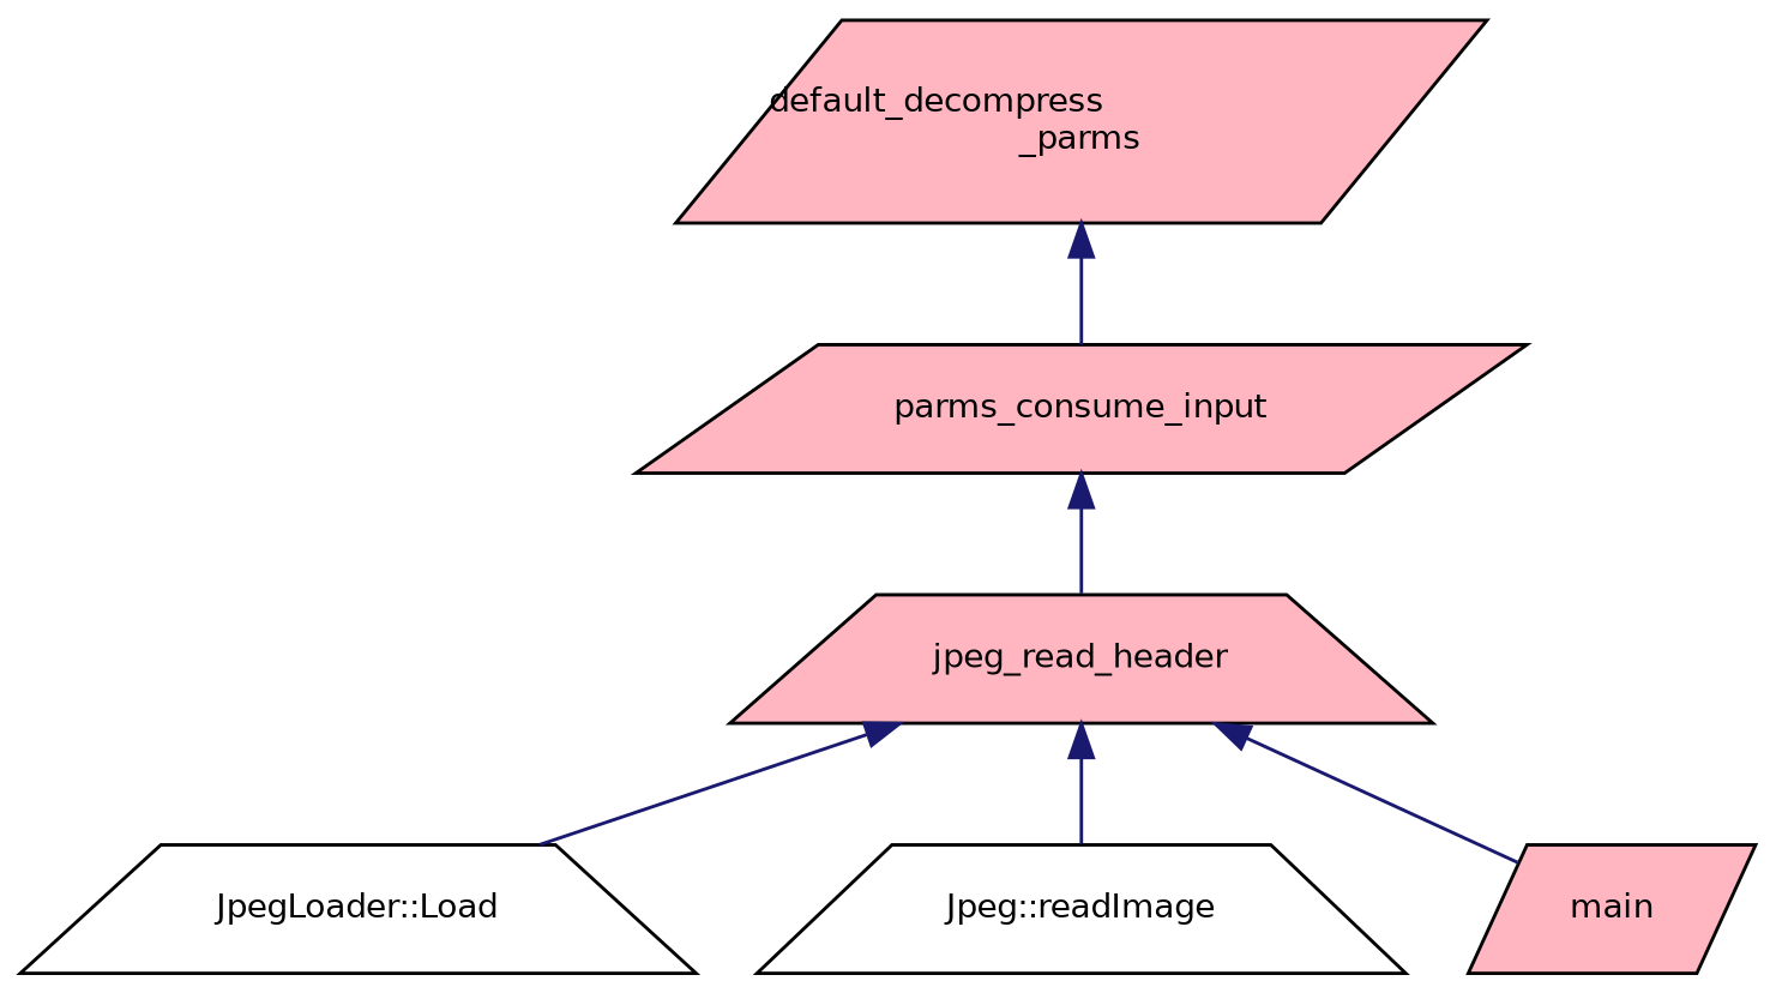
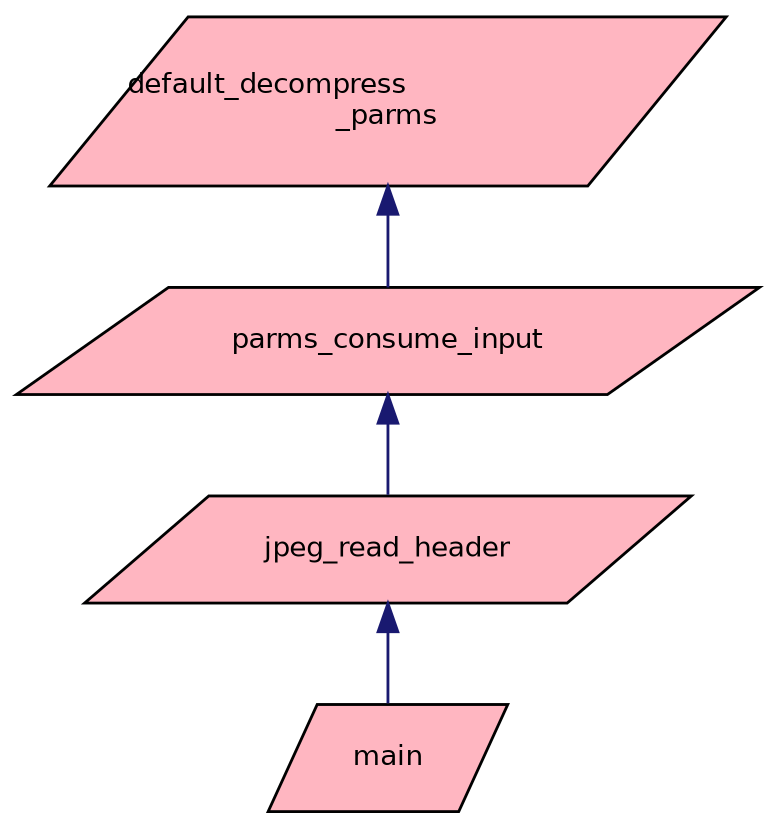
  digraph {
    rankdir=TB
    node [color=black fillcolor=lightpink fontname=Helvetica fontsize=10 shape=parallelogram style=filled]
    edge [color=midnightblue dir=back fontname=Helvetica fontsize=10 labelfontname=Helvetica labelfontsize=10 style=solid]
    n1 [fontcolor=black height=0.2 label="default_decompress\l_parms" width=0.4]
    n2 [height=0.2 label=parms_consume_input width=0.4]
-   n3 [height=0.2 label=jpeg_read_header shape=trapezium width=0.4]
-   n4 [fillcolor=white height=0.2 label="JpegLoader::Load" shape=trapezium width=0.4]
-   n5 [fillcolor=white height=0.2 label="Jpeg::readImage" shape=trapezium width=0.4]
+   n3 [height=0.2 label=jpeg_read_header width=0.4]
    n6 [height=0.2 label=main width=0.4]
    n1 -> n2
    n2 -> n3
-   n3 -> n4
-   n3 -> n5
    n3 -> n6
  }
